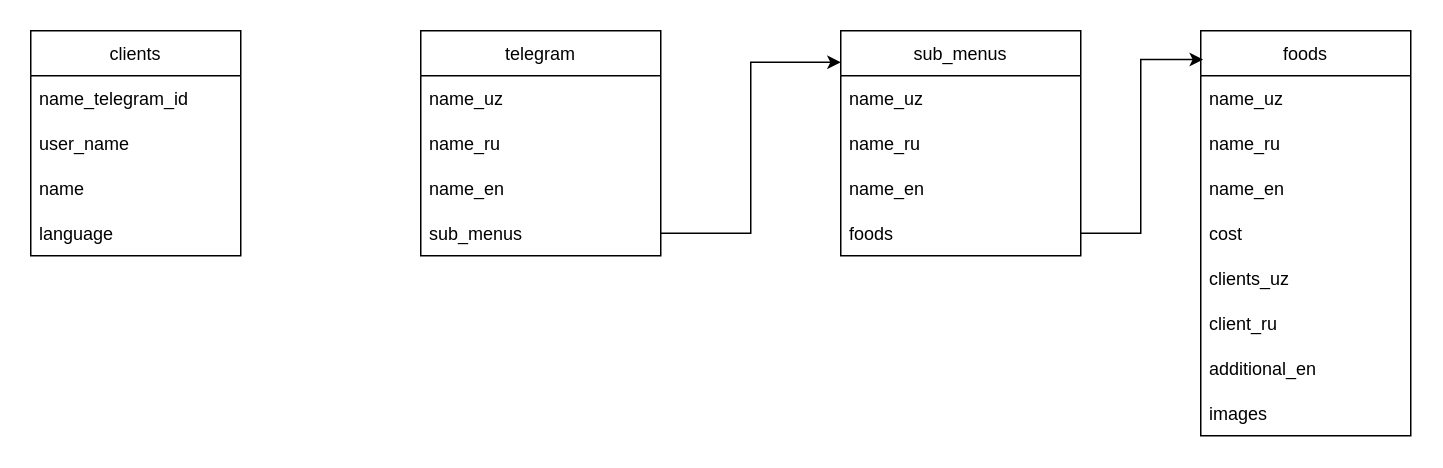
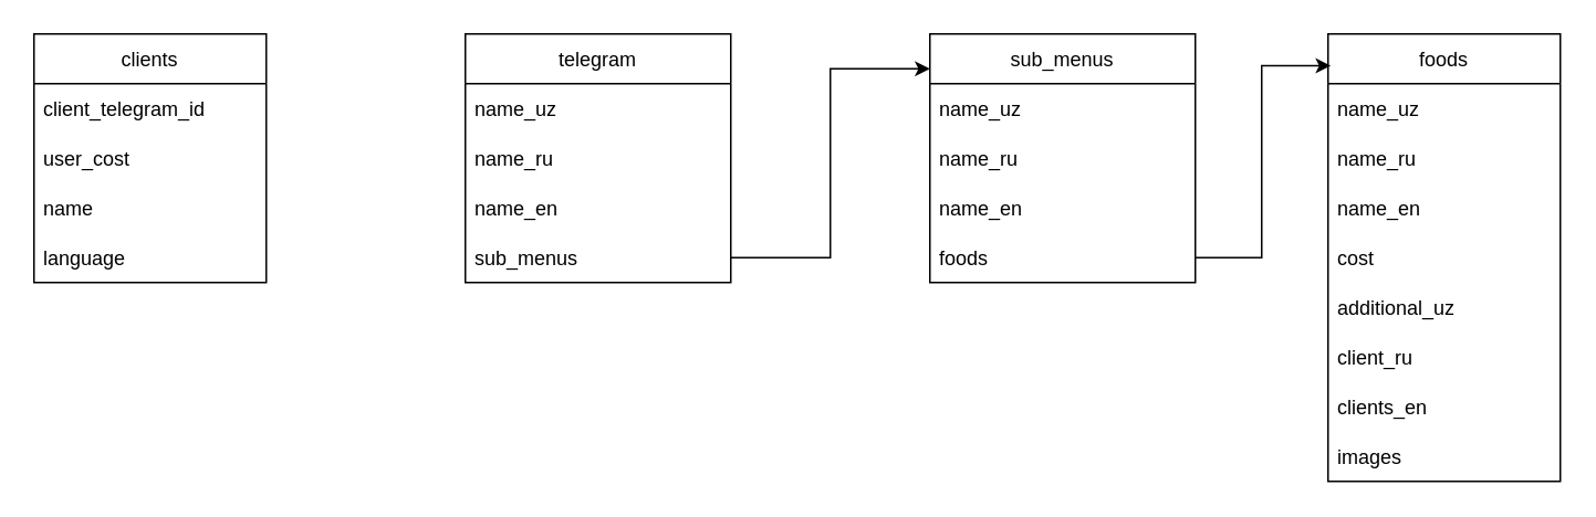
  <mxCell id="0" />
  <mxCell id="1" parent="0" />
  <mxCell id="2" value="telegram" style="swimlane;fontStyle=0;childLayout=stackLayout;horizontal=1;startSize=30;horizontalStack=0;resizeParent=1;resizeParentMax=0;resizeLast=0;collapsible=1;marginBottom=0;" vertex="1" parent="1"><mxGeometry x="280" y="20" width="160" height="150" as="geometry" /></mxCell>
  <mxCell id="3" value="name_uz" style="text;strokeColor=none;fillColor=none;align=left;verticalAlign=middle;spacingLeft=4;spacingRight=4;overflow=hidden;points=[[0,0.5],[1,0.5]];portConstraint=eastwest;rotatable=0;" vertex="1" parent="2"><mxGeometry y="30" width="160" height="30" as="geometry" /></mxCell>
  <mxCell id="4" value="name_ru" style="text;strokeColor=none;fillColor=none;align=left;verticalAlign=middle;spacingLeft=4;spacingRight=4;overflow=hidden;points=[[0,0.5],[1,0.5]];portConstraint=eastwest;rotatable=0;" vertex="1" parent="2"><mxGeometry y="60" width="160" height="30" as="geometry" /></mxCell>
  <mxCell id="5" value="name_en" style="text;strokeColor=none;fillColor=none;align=left;verticalAlign=middle;spacingLeft=4;spacingRight=4;overflow=hidden;points=[[0,0.5],[1,0.5]];portConstraint=eastwest;rotatable=0;" vertex="1" parent="2"><mxGeometry y="90" width="160" height="30" as="geometry" /></mxCell>
  <mxCell id="6" value="sub_menus" style="text;strokeColor=none;fillColor=none;align=left;verticalAlign=middle;spacingLeft=4;spacingRight=4;overflow=hidden;points=[[0,0.5],[1,0.5]];portConstraint=eastwest;rotatable=0;" vertex="1" parent="2"><mxGeometry y="120" width="160" height="30" as="geometry" /></mxCell>
  <mxCell id="7" value="sub_menus" style="swimlane;fontStyle=0;childLayout=stackLayout;horizontal=1;startSize=30;horizontalStack=0;resizeParent=1;resizeParentMax=0;resizeLast=0;collapsible=1;marginBottom=0;" vertex="1" parent="1"><mxGeometry x="560" y="20" width="160" height="150" as="geometry" /></mxCell>
  <mxCell id="8" value="name_uz" style="text;strokeColor=none;fillColor=none;align=left;verticalAlign=middle;spacingLeft=4;spacingRight=4;overflow=hidden;points=[[0,0.5],[1,0.5]];portConstraint=eastwest;rotatable=0;" vertex="1" parent="7"><mxGeometry y="30" width="160" height="30" as="geometry" /></mxCell>
  <mxCell id="9" value="name_ru" style="text;strokeColor=none;fillColor=none;align=left;verticalAlign=middle;spacingLeft=4;spacingRight=4;overflow=hidden;points=[[0,0.5],[1,0.5]];portConstraint=eastwest;rotatable=0;" vertex="1" parent="7"><mxGeometry y="60" width="160" height="30" as="geometry" /></mxCell>
  <mxCell id="10" value="name_en" style="text;strokeColor=none;fillColor=none;align=left;verticalAlign=middle;spacingLeft=4;spacingRight=4;overflow=hidden;points=[[0,0.5],[1,0.5]];portConstraint=eastwest;rotatable=0;" vertex="1" parent="7"><mxGeometry y="90" width="160" height="30" as="geometry" /></mxCell>
  <mxCell id="11" value="foods" style="text;strokeColor=none;fillColor=none;align=left;verticalAlign=middle;spacingLeft=4;spacingRight=4;overflow=hidden;points=[[0,0.5],[1,0.5]];portConstraint=eastwest;rotatable=0;" vertex="1" parent="7"><mxGeometry y="120" width="160" height="30" as="geometry" /></mxCell>
  <mxCell id="12" style="edgeStyle=orthogonalEdgeStyle;rounded=0;orthogonalLoop=1;jettySize=auto;html=1;" edge="1" parent="1" source="6"><mxGeometry relative="1" as="geometry"><mxPoint x="560" y="41" as="targetPoint" /><Array as="points"><mxPoint x="500" y="155" /><mxPoint x="500" y="41" /></Array></mxGeometry></mxCell>
  <mxCell id="13" value="foods" style="swimlane;fontStyle=0;childLayout=stackLayout;horizontal=1;startSize=30;horizontalStack=0;resizeParent=1;resizeParentMax=0;resizeLast=0;collapsible=1;marginBottom=0;" vertex="1" parent="1"><mxGeometry x="800" y="20" width="140" height="270" as="geometry" /></mxCell>
  <mxCell id="14" value="name_uz" style="text;strokeColor=none;fillColor=none;align=left;verticalAlign=middle;spacingLeft=4;spacingRight=4;overflow=hidden;points=[[0,0.5],[1,0.5]];portConstraint=eastwest;rotatable=0;" vertex="1" parent="13"><mxGeometry y="30" width="140" height="30" as="geometry" /></mxCell>
  <mxCell id="15" value="name_ru" style="text;strokeColor=none;fillColor=none;align=left;verticalAlign=middle;spacingLeft=4;spacingRight=4;overflow=hidden;points=[[0,0.5],[1,0.5]];portConstraint=eastwest;rotatable=0;" vertex="1" parent="13"><mxGeometry y="60" width="140" height="30" as="geometry" /></mxCell>
  <mxCell id="16" value="name_en" style="text;strokeColor=none;fillColor=none;align=left;verticalAlign=middle;spacingLeft=4;spacingRight=4;overflow=hidden;points=[[0,0.5],[1,0.5]];portConstraint=eastwest;rotatable=0;" vertex="1" parent="13"><mxGeometry y="90" width="140" height="30" as="geometry" /></mxCell>
  <mxCell id="17" value="cost" style="text;strokeColor=none;fillColor=none;align=left;verticalAlign=middle;spacingLeft=4;spacingRight=4;overflow=hidden;points=[[0,0.5],[1,0.5]];portConstraint=eastwest;rotatable=0;" vertex="1" parent="13"><mxGeometry y="120" width="140" height="30" as="geometry" /></mxCell>
- <mxCell id="18" value="clients_uz" style="text;strokeColor=none;fillColor=none;align=left;verticalAlign=middle;spacingLeft=4;spacingRight=4;overflow=hidden;points=[[0,0.5],[1,0.5]];portConstraint=eastwest;rotatable=0;" vertex="1" parent="13"><mxGeometry y="150" width="140" height="30" as="geometry" /></mxCell>
+ <mxCell id="18" value="additional_uz" style="text;strokeColor=none;fillColor=none;align=left;verticalAlign=middle;spacingLeft=4;spacingRight=4;overflow=hidden;points=[[0,0.5],[1,0.5]];portConstraint=eastwest;rotatable=0;" vertex="1" parent="13"><mxGeometry y="150" width="140" height="30" as="geometry" /></mxCell>
  <mxCell id="19" value="client_ru" style="text;strokeColor=none;fillColor=none;align=left;verticalAlign=middle;spacingLeft=4;spacingRight=4;overflow=hidden;points=[[0,0.5],[1,0.5]];portConstraint=eastwest;rotatable=0;" vertex="1" parent="13"><mxGeometry y="180" width="140" height="30" as="geometry" /></mxCell>
- <mxCell id="20" value="additional_en" style="text;strokeColor=none;fillColor=none;align=left;verticalAlign=middle;spacingLeft=4;spacingRight=4;overflow=hidden;points=[[0,0.5],[1,0.5]];portConstraint=eastwest;rotatable=0;" vertex="1" parent="13"><mxGeometry y="210" width="140" height="30" as="geometry" /></mxCell>
+ <mxCell id="20" value="clients_en" style="text;strokeColor=none;fillColor=none;align=left;verticalAlign=middle;spacingLeft=4;spacingRight=4;overflow=hidden;points=[[0,0.5],[1,0.5]];portConstraint=eastwest;rotatable=0;" vertex="1" parent="13"><mxGeometry y="210" width="140" height="30" as="geometry" /></mxCell>
  <mxCell id="21" value="images" style="text;strokeColor=none;fillColor=none;align=left;verticalAlign=middle;spacingLeft=4;spacingRight=4;overflow=hidden;points=[[0,0.5],[1,0.5]];portConstraint=eastwest;rotatable=0;" vertex="1" parent="13"><mxGeometry y="240" width="140" height="30" as="geometry" /></mxCell>
  <mxCell id="22" style="edgeStyle=orthogonalEdgeStyle;rounded=0;orthogonalLoop=1;jettySize=auto;html=1;entryX=0.011;entryY=0.071;entryDx=0;entryDy=0;entryPerimeter=0;" edge="1" parent="1" source="11" target="13"><mxGeometry relative="1" as="geometry" /></mxCell>
  <mxCell id="23" value="clients" style="swimlane;fontStyle=0;childLayout=stackLayout;horizontal=1;startSize=30;horizontalStack=0;resizeParent=1;resizeParentMax=0;resizeLast=0;collapsible=1;marginBottom=0;" vertex="1" parent="1"><mxGeometry x="20" y="20" width="140" height="150" as="geometry" /></mxCell>
- <mxCell id="24" value="name_telegram_id" style="text;strokeColor=none;fillColor=none;align=left;verticalAlign=middle;spacingLeft=4;spacingRight=4;overflow=hidden;points=[[0,0.5],[1,0.5]];portConstraint=eastwest;rotatable=0;" vertex="1" parent="23"><mxGeometry y="30" width="140" height="30" as="geometry" /></mxCell>
- <mxCell id="25" value="user_name" style="text;strokeColor=none;fillColor=none;align=left;verticalAlign=middle;spacingLeft=4;spacingRight=4;overflow=hidden;points=[[0,0.5],[1,0.5]];portConstraint=eastwest;rotatable=0;" vertex="1" parent="23"><mxGeometry y="60" width="140" height="30" as="geometry" /></mxCell>
+ <mxCell id="24" value="client_telegram_id" style="text;strokeColor=none;fillColor=none;align=left;verticalAlign=middle;spacingLeft=4;spacingRight=4;overflow=hidden;points=[[0,0.5],[1,0.5]];portConstraint=eastwest;rotatable=0;" vertex="1" parent="23"><mxGeometry y="30" width="140" height="30" as="geometry" /></mxCell>
+ <mxCell id="25" value="user_cost" style="text;strokeColor=none;fillColor=none;align=left;verticalAlign=middle;spacingLeft=4;spacingRight=4;overflow=hidden;points=[[0,0.5],[1,0.5]];portConstraint=eastwest;rotatable=0;" vertex="1" parent="23"><mxGeometry y="60" width="140" height="30" as="geometry" /></mxCell>
  <mxCell id="26" value="name" style="text;strokeColor=none;fillColor=none;align=left;verticalAlign=middle;spacingLeft=4;spacingRight=4;overflow=hidden;points=[[0,0.5],[1,0.5]];portConstraint=eastwest;rotatable=0;" vertex="1" parent="23"><mxGeometry y="90" width="140" height="30" as="geometry" /></mxCell>
  <mxCell id="27" value="language" style="text;strokeColor=none;fillColor=none;align=left;verticalAlign=middle;spacingLeft=4;spacingRight=4;overflow=hidden;points=[[0,0.5],[1,0.5]];portConstraint=eastwest;rotatable=0;" vertex="1" parent="23"><mxGeometry y="120" width="140" height="30" as="geometry" /></mxCell>
